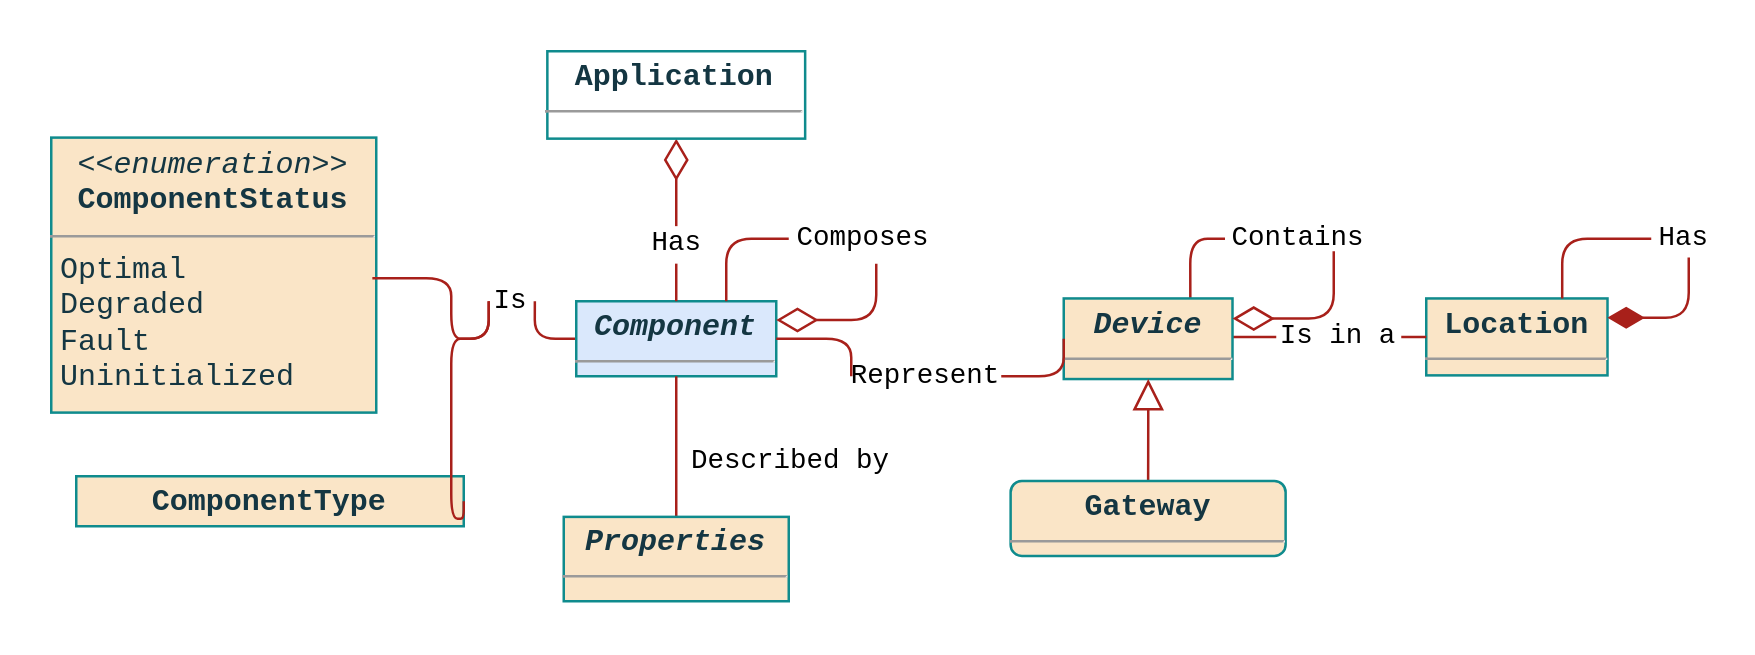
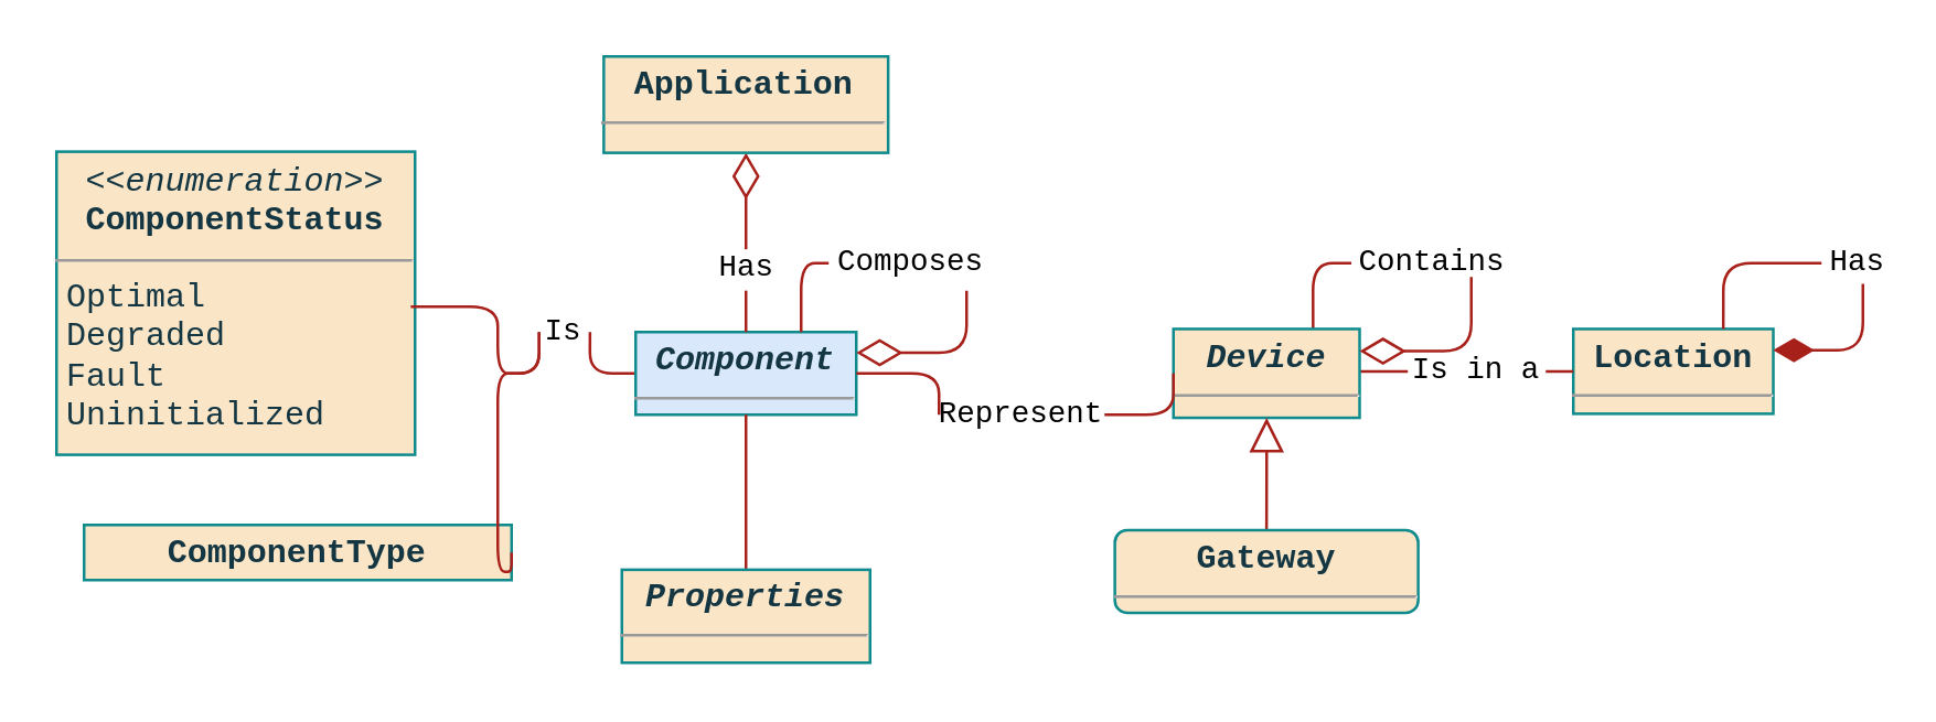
  <mxCell id="0" />
  <mxCell id="1" parent="0" />
  <mxCell id="2" style="edgeStyle=orthogonalEdgeStyle;shape=connector;rounded=1;orthogonalLoop=1;jettySize=auto;html=1;labelBackgroundColor=none;strokeColor=#A8201A;fontFamily=Courier New;fontSize=11;fontColor=default;endArrow=none;endFill=0;endSize=10;" parent="1" source="29" target="5" edge="1"><mxGeometry relative="1" as="geometry"><Array as="points" /></mxGeometry></mxCell>
  <mxCell id="3" style="edgeStyle=orthogonalEdgeStyle;rounded=1;orthogonalLoop=1;jettySize=auto;html=1;endArrow=diamondThin;endFill=0;endSize=14;labelBackgroundColor=none;fontColor=default;strokeColor=#A8201A;fontFamily=Courier New;exitX=0.5;exitY=0;exitDx=0;exitDy=0;" parent="1" source="31" target="9" edge="1"><mxGeometry relative="1" as="geometry"><Array as="points"><mxPoint x="270" y="90" /></Array></mxGeometry></mxCell>
  <mxCell id="4" style="edgeStyle=orthogonalEdgeStyle;shape=connector;rounded=1;orthogonalLoop=1;jettySize=auto;html=1;exitX=0.75;exitY=0;exitDx=0;exitDy=0;entryX=0;entryY=0.5;entryDx=0;entryDy=0;labelBackgroundColor=none;strokeColor=#A8201A;fontFamily=Courier New;fontSize=11;fontColor=default;endArrow=none;endFill=0;endSize=10;" edge="1" parent="1" source="5" target="25"><mxGeometry relative="1" as="geometry"><Array as="points"><mxPoint x="476" y="95" /></Array></mxGeometry></mxCell>
  <mxCell id="5" value="&lt;p style=&quot;margin:0px;margin-top:4px;text-align:center;&quot;&gt;&lt;b&gt;&lt;i&gt;Device&lt;/i&gt;&lt;/b&gt;&lt;/p&gt;&lt;hr size=&quot;1&quot;&gt;&lt;p style=&quot;margin:0px;margin-left:4px;&quot;&gt;&lt;/p&gt;&lt;p style=&quot;margin:0px;margin-left:4px;&quot;&gt;&lt;br&gt;&lt;/p&gt;" style="verticalAlign=top;align=left;overflow=fill;fontSize=12;fontFamily=Courier New;html=1;whiteSpace=wrap;labelBackgroundColor=none;fillColor=#FAE5C7;strokeColor=#0F8B8D;fontColor=#143642;" parent="1" vertex="1"><mxGeometry x="425" y="118.88" width="67.5" height="32.24" as="geometry" /></mxCell>
  <mxCell id="6" style="edgeStyle=orthogonalEdgeStyle;shape=connector;rounded=1;orthogonalLoop=1;jettySize=auto;html=1;exitX=0.5;exitY=0;exitDx=0;exitDy=0;labelBackgroundColor=none;strokeColor=#A8201A;fontFamily=Courier New;fontSize=11;fontColor=default;endArrow=block;endFill=0;endSize=10;" parent="1" source="7" target="5" edge="1"><mxGeometry relative="1" as="geometry" /></mxCell>
  <mxCell id="7" value="&lt;p style=&quot;margin:0px;margin-top:4px;text-align:center;&quot;&gt;&lt;b style=&quot;&quot;&gt;Gateway&lt;/b&gt;&lt;/p&gt;&lt;hr size=&quot;1&quot;&gt;&lt;p style=&quot;margin:0px;margin-left:4px;&quot;&gt;&lt;/p&gt;&lt;p style=&quot;margin:0px;margin-left:4px;&quot;&gt;&lt;br&gt;&lt;/p&gt;" style="verticalAlign=top;align=left;overflow=fill;fontSize=12;fontFamily=Courier New;html=1;whiteSpace=wrap;labelBackgroundColor=none;fillColor=#FAE5C7;strokeColor=#0F8B8D;fontColor=#143642;rounded=1;" parent="1" vertex="1"><mxGeometry x="403.75" y="191.88" width="110" height="30" as="geometry" /></mxCell>
  <mxCell id="8" value="&lt;p style=&quot;margin:0px;margin-top:4px;text-align:center;&quot;&gt;&lt;b&gt;Location&lt;/b&gt;&lt;/p&gt;&lt;hr size=&quot;1&quot;&gt;&lt;p style=&quot;margin:0px;margin-left:4px;&quot;&gt;&lt;br&gt;&lt;/p&gt;" style="verticalAlign=top;align=left;overflow=fill;fontSize=12;fontFamily=Courier New;html=1;whiteSpace=wrap;labelBackgroundColor=none;fillColor=#FAE5C7;strokeColor=#0F8B8D;fontColor=#143642;" parent="1" vertex="1"><mxGeometry x="570" y="118.88" width="72.5" height="30.77" as="geometry" /></mxCell>
- <mxCell id="9" value="&lt;p style=&quot;margin:0px;margin-top:4px;text-align:center;&quot;&gt;&lt;b&gt;Application&lt;/b&gt;&lt;/p&gt;&lt;hr size=&quot;1&quot;&gt;&lt;p style=&quot;margin:0px;margin-left:4px;&quot;&gt;&lt;/p&gt;&lt;p style=&quot;margin:0px;margin-left:4px;&quot;&gt;&lt;br&gt;&lt;/p&gt;" style="verticalAlign=top;align=left;overflow=fill;fontSize=12;fontFamily=Courier New;html=1;whiteSpace=wrap;labelBackgroundColor=none;fillColor=#ffffff;strokeColor=#0F8B8D;fontColor=#143642;" parent="1" vertex="1"><mxGeometry x="218.44" y="20" width="103.12" height="34.96" as="geometry" /></mxCell>
+ <mxCell id="9" value="&lt;p style=&quot;margin:0px;margin-top:4px;text-align:center;&quot;&gt;&lt;b&gt;Application&lt;/b&gt;&lt;/p&gt;&lt;hr size=&quot;1&quot;&gt;&lt;p style=&quot;margin:0px;margin-left:4px;&quot;&gt;&lt;/p&gt;&lt;p style=&quot;margin:0px;margin-left:4px;&quot;&gt;&lt;br&gt;&lt;/p&gt;" style="verticalAlign=top;align=left;overflow=fill;fontSize=12;fontFamily=Courier New;html=1;whiteSpace=wrap;labelBackgroundColor=none;fillColor=#FAE5C7;strokeColor=#0F8B8D;fontColor=#143642;" parent="1" vertex="1"><mxGeometry x="218.44" y="20" width="103.12" height="34.96" as="geometry" /></mxCell>
  <mxCell id="10" style="edgeStyle=orthogonalEdgeStyle;shape=connector;rounded=1;orthogonalLoop=1;jettySize=auto;html=1;exitX=1;exitY=0.5;exitDx=0;exitDy=0;entryX=0;entryY=0.5;entryDx=0;entryDy=0;labelBackgroundColor=none;strokeColor=#A8201A;fontFamily=Courier New;fontSize=11;fontColor=default;endArrow=none;endFill=0;endSize=10;" parent="1" source="23" target="5" edge="1"><mxGeometry relative="1" as="geometry" /></mxCell>
  <mxCell id="11" style="edgeStyle=orthogonalEdgeStyle;shape=connector;rounded=1;orthogonalLoop=1;jettySize=auto;html=1;exitX=0;exitY=0.5;exitDx=0;exitDy=0;entryX=1;entryY=0.5;entryDx=0;entryDy=0;labelBackgroundColor=none;strokeColor=#A8201A;fontFamily=Courier New;fontSize=11;fontColor=default;endArrow=none;endFill=0;endSize=10;" edge="1" parent="1" source="12" target="34"><mxGeometry relative="1" as="geometry" /></mxCell>
  <mxCell id="12" value="&lt;p style=&quot;margin:0px;margin-top:4px;text-align:center;&quot;&gt;&lt;b style=&quot;background-color: initial;&quot;&gt;&lt;i&gt;Component&lt;/i&gt;&lt;/b&gt;&lt;br&gt;&lt;/p&gt;&lt;hr size=&quot;1&quot;&gt;&lt;p style=&quot;margin:0px;margin-left:4px;&quot;&gt;&lt;br&gt;&lt;/p&gt;" style="verticalAlign=top;align=left;overflow=fill;fontSize=12;fontFamily=Courier New;html=1;whiteSpace=wrap;labelBackgroundColor=none;fillColor=#dae8fc;strokeColor=#0F8B8D;fontColor=#143642;" parent="1" vertex="1"><mxGeometry x="230" y="120" width="80" height="30" as="geometry" /></mxCell>
  <mxCell id="13" style="edgeStyle=orthogonalEdgeStyle;shape=connector;rounded=1;orthogonalLoop=1;jettySize=auto;html=1;labelBackgroundColor=default;strokeColor=#A8201A;fontFamily=Courier New;fontSize=11;fontColor=#143642;endArrow=diamondThin;endFill=1;fillColor=#FAE5C7;endSize=12;entryX=1;entryY=0.25;entryDx=0;entryDy=0;exitX=0.75;exitY=1;exitDx=0;exitDy=0;" parent="1" source="27" target="8" edge="1"><mxGeometry relative="1" as="geometry"><Array as="points"><mxPoint x="675" y="127" /></Array><mxPoint x="710" y="109.54" as="sourcePoint" /><mxPoint x="670" y="139.54" as="targetPoint" /></mxGeometry></mxCell>
  <mxCell id="14" style="edgeStyle=orthogonalEdgeStyle;shape=connector;rounded=1;orthogonalLoop=1;jettySize=auto;html=1;exitX=0.5;exitY=0;exitDx=0;exitDy=0;entryX=0.5;entryY=1;entryDx=0;entryDy=0;labelBackgroundColor=none;strokeColor=#A8201A;fontFamily=Courier New;fontSize=11;fontColor=default;endArrow=none;endFill=0;endSize=10;" parent="1" source="15" target="12" edge="1"><mxGeometry relative="1" as="geometry" /></mxCell>
  <mxCell id="15" value="&lt;p style=&quot;margin:0px;margin-top:4px;text-align:center;&quot;&gt;&lt;b style=&quot;background-color: initial;&quot;&gt;&lt;i&gt;Properties&lt;/i&gt;&lt;/b&gt;&lt;br&gt;&lt;/p&gt;&lt;hr size=&quot;1&quot;&gt;&lt;p style=&quot;margin:0px;margin-left:4px;&quot;&gt;&lt;br&gt;&lt;/p&gt;" style="verticalAlign=top;align=left;overflow=fill;fontSize=12;fontFamily=Courier New;html=1;whiteSpace=wrap;labelBackgroundColor=none;fillColor=#FAE5C7;strokeColor=#0F8B8D;fontColor=#143642;" parent="1" vertex="1"><mxGeometry x="225" y="206.25" width="90" height="33.75" as="geometry" /></mxCell>
- <mxCell id="16" value="Described by" style="text;html=1;strokeColor=none;fillColor=none;align=center;verticalAlign=middle;whiteSpace=wrap;rounded=0;fontSize=11;fontFamily=Courier New;fontColor=default;" parent="1" vertex="1"><mxGeometry x="260" y="174" width="112" height="19.93" as="geometry" /></mxCell>
  <mxCell id="17" value="&lt;p style=&quot;margin:0px;margin-top:4px;text-align:center;&quot;&gt;&lt;i&gt;&amp;lt;&amp;lt;enumeration&amp;gt;&amp;gt;&lt;/i&gt;&lt;br&gt;&lt;b&gt;ComponentStatus&lt;/b&gt;&lt;/p&gt;&lt;hr size=&quot;1&quot;&gt;&lt;p style=&quot;margin:0px;margin-left:4px;&quot;&gt;Optimal&lt;/p&gt;&lt;p style=&quot;margin:0px;margin-left:4px;&quot;&gt;Degraded&lt;br&gt;&lt;/p&gt;&lt;p style=&quot;margin:0px;margin-left:4px;&quot;&gt;Fault&lt;/p&gt;&lt;p style=&quot;margin:0px;margin-left:4px;&quot;&gt;Uninitialized&lt;/p&gt;" style="verticalAlign=top;align=left;overflow=fill;fontSize=12;fontFamily=Courier New;html=1;whiteSpace=wrap;strokeColor=#0F8B8D;fontColor=#143642;fillColor=#FAE5C7;" parent="1" vertex="1"><mxGeometry x="20" y="54.54" width="130" height="110" as="geometry" /></mxCell>
  <mxCell id="18" value="&lt;p style=&quot;margin:0px;margin-top:4px;text-align:center;&quot;&gt;&lt;b&gt;ComponentType&lt;/b&gt;&lt;/p&gt;&lt;hr size=&quot;1&quot;&gt;&lt;p style=&quot;margin:0px;margin-left:4px;&quot;&gt;&lt;br&gt;&lt;/p&gt;" style="verticalAlign=top;align=left;overflow=fill;fontSize=12;fontFamily=Courier New;html=1;whiteSpace=wrap;strokeColor=#0F8B8D;fontColor=#143642;fillColor=#FAE5C7;" vertex="1" parent="1"><mxGeometry x="30" y="190" width="155" height="20" as="geometry" /></mxCell>
  <mxCell id="19" value="" style="edgeStyle=orthogonalEdgeStyle;shape=connector;rounded=1;orthogonalLoop=1;jettySize=auto;html=1;exitX=0.75;exitY=0;exitDx=0;exitDy=0;labelBackgroundColor=none;strokeColor=#A8201A;fontFamily=Courier New;fontSize=11;fontColor=default;endArrow=none;endFill=0;endSize=14;entryX=0;entryY=0.5;entryDx=0;entryDy=0;" edge="1" parent="1" source="12" target="21"><mxGeometry x="0.124" y="143" relative="1" as="geometry"><Array as="points"><mxPoint x="290" y="95" /></Array><mxPoint x="-13" y="-60" as="offset" /><mxPoint x="290" y="120" as="sourcePoint" /><mxPoint x="310" y="128" as="targetPoint" /></mxGeometry></mxCell>
  <mxCell id="20" style="edgeStyle=orthogonalEdgeStyle;shape=connector;rounded=1;orthogonalLoop=1;jettySize=auto;html=1;entryX=1;entryY=0.25;entryDx=0;entryDy=0;labelBackgroundColor=none;strokeColor=#A8201A;fontFamily=Courier New;fontSize=11;fontColor=default;endArrow=diamondThin;endFill=0;endSize=14;" edge="1" parent="1" source="21" target="12"><mxGeometry relative="1" as="geometry"><Array as="points"><mxPoint x="350" y="128" /></Array></mxGeometry></mxCell>
- <mxCell id="21" value="Composes" style="text;html=1;strokeColor=none;fillColor=none;align=center;verticalAlign=middle;whiteSpace=wrap;rounded=0;fontSize=11;fontFamily=Courier New;fontColor=default;" parent="1" vertex="1"><mxGeometry x="315" y="84.96" width="60" height="20.04" as="geometry" /></mxCell>
+ <mxCell id="21" value="Composes" style="text;html=1;strokeColor=none;fillColor=none;align=center;verticalAlign=middle;whiteSpace=wrap;rounded=0;fontSize=11;fontFamily=Courier New;fontColor=default;" parent="1" vertex="1"><mxGeometry x="300" y="84.96" width="60" height="20.04" as="geometry" /></mxCell>
  <mxCell id="22" value="" style="edgeStyle=orthogonalEdgeStyle;shape=connector;rounded=1;orthogonalLoop=1;jettySize=auto;html=1;exitX=1;exitY=0.5;exitDx=0;exitDy=0;entryX=0;entryY=0.5;entryDx=0;entryDy=0;labelBackgroundColor=none;strokeColor=#A8201A;fontFamily=Courier New;fontSize=11;fontColor=default;endArrow=none;endFill=0;endSize=10;" edge="1" parent="1" source="12" target="23"><mxGeometry relative="1" as="geometry"><mxPoint x="310" y="135" as="sourcePoint" /><mxPoint x="425" y="135" as="targetPoint" /></mxGeometry></mxCell>
  <mxCell id="23" value="Represent" style="text;html=1;strokeColor=none;fillColor=none;align=center;verticalAlign=middle;whiteSpace=wrap;rounded=0;fontSize=11;fontFamily=Courier New;fontColor=default;" parent="1" vertex="1"><mxGeometry x="340" y="135" width="60" height="30" as="geometry" /></mxCell>
  <mxCell id="24" style="edgeStyle=orthogonalEdgeStyle;shape=connector;rounded=1;orthogonalLoop=1;jettySize=auto;html=1;exitX=0.75;exitY=1;exitDx=0;exitDy=0;entryX=1;entryY=0.25;entryDx=0;entryDy=0;labelBackgroundColor=none;strokeColor=#A8201A;fontFamily=Courier New;fontSize=11;fontColor=default;endArrow=diamondThin;endFill=0;endSize=14;" edge="1" parent="1" source="25" target="5"><mxGeometry relative="1" as="geometry"><Array as="points"><mxPoint x="533" y="127" /></Array></mxGeometry></mxCell>
  <mxCell id="25" value="Contains" style="text;html=1;strokeColor=none;fillColor=none;align=center;verticalAlign=middle;whiteSpace=wrap;rounded=0;fontSize=11;fontFamily=Courier New;fontColor=default;" parent="1" vertex="1"><mxGeometry x="489.5" y="89.96" width="58" height="10.04" as="geometry" /></mxCell>
  <mxCell id="26" value="" style="edgeStyle=orthogonalEdgeStyle;shape=connector;rounded=1;orthogonalLoop=1;jettySize=auto;html=1;exitX=0.75;exitY=0;exitDx=0;exitDy=0;entryX=0;entryY=0.5;entryDx=0;entryDy=0;labelBackgroundColor=default;strokeColor=#A8201A;fontFamily=Courier New;fontSize=11;fontColor=#143642;endArrow=none;endFill=0;fillColor=#FAE5C7;endSize=12;" edge="1" parent="1" source="8" target="27"><mxGeometry relative="1" as="geometry"><Array as="points"><mxPoint x="624" y="95" /></Array><mxPoint x="662" y="99" as="sourcePoint" /><mxPoint x="680" y="107" as="targetPoint" /></mxGeometry></mxCell>
  <mxCell id="27" value="&amp;nbsp;Has" style="text;html=1;strokeColor=none;fillColor=none;align=center;verticalAlign=middle;whiteSpace=wrap;rounded=0;fontSize=11;fontFamily=Courier New;fontColor=default;" parent="1" vertex="1"><mxGeometry x="660" y="87.5" width="20" height="14.96" as="geometry" /></mxCell>
  <mxCell id="28" style="edgeStyle=orthogonalEdgeStyle;shape=connector;rounded=1;orthogonalLoop=1;jettySize=auto;html=1;exitX=1;exitY=0.5;exitDx=0;exitDy=0;entryX=0;entryY=0.5;entryDx=0;entryDy=0;labelBackgroundColor=none;strokeColor=#A8201A;fontFamily=Courier New;fontSize=11;fontColor=default;endArrow=none;endFill=0;endSize=10;" edge="1" parent="1" source="29" target="8"><mxGeometry relative="1" as="geometry" /></mxCell>
  <mxCell id="29" value="Is in a" style="text;html=1;strokeColor=none;fillColor=none;align=center;verticalAlign=middle;whiteSpace=wrap;rounded=0;fontSize=11;fontFamily=Courier New;fontColor=default;" parent="1" vertex="1"><mxGeometry x="510" y="124.27" width="50" height="20" as="geometry" /></mxCell>
  <mxCell id="30" value="" style="edgeStyle=orthogonalEdgeStyle;rounded=1;orthogonalLoop=1;jettySize=auto;html=1;endArrow=none;endFill=0;endSize=14;labelBackgroundColor=none;fontColor=default;strokeColor=#A8201A;fontFamily=Courier New;exitX=0.5;exitY=0;exitDx=0;exitDy=0;" edge="1" parent="1" source="12" target="31"><mxGeometry relative="1" as="geometry"><Array as="points"><mxPoint x="270" y="90" /></Array><mxPoint x="270" y="120" as="sourcePoint" /><mxPoint x="270" y="55" as="targetPoint" /></mxGeometry></mxCell>
  <mxCell id="31" value="Has" style="text;html=1;strokeColor=none;fillColor=none;align=center;verticalAlign=middle;whiteSpace=wrap;rounded=0;fontSize=11;fontFamily=Courier New;fontColor=default;" parent="1" vertex="1"><mxGeometry x="252.5" y="89.96" width="35" height="15" as="geometry" /></mxCell>
  <mxCell id="32" style="edgeStyle=orthogonalEdgeStyle;shape=connector;rounded=1;orthogonalLoop=1;jettySize=auto;html=1;exitX=0;exitY=0.5;exitDx=0;exitDy=0;entryX=0.988;entryY=0.511;entryDx=0;entryDy=0;entryPerimeter=0;labelBackgroundColor=none;strokeColor=#A8201A;fontFamily=Courier New;fontSize=11;fontColor=default;endArrow=none;endFill=0;endSize=10;" edge="1" parent="1" source="34" target="17"><mxGeometry relative="1" as="geometry"><Array as="points"><mxPoint x="180" y="135" /><mxPoint x="180" y="111" /></Array></mxGeometry></mxCell>
  <mxCell id="33" style="edgeStyle=orthogonalEdgeStyle;shape=connector;rounded=1;orthogonalLoop=1;jettySize=auto;html=1;exitX=0;exitY=0.5;exitDx=0;exitDy=0;entryX=1;entryY=0.5;entryDx=0;entryDy=0;labelBackgroundColor=none;strokeColor=#A8201A;fontFamily=Courier New;fontSize=11;fontColor=default;endArrow=none;endFill=0;endSize=10;" edge="1" parent="1" source="34" target="18"><mxGeometry relative="1" as="geometry"><Array as="points"><mxPoint x="180" y="135" /><mxPoint x="180" y="207" /></Array></mxGeometry></mxCell>
  <mxCell id="34" value="Is" style="text;html=1;strokeColor=none;fillColor=none;align=center;verticalAlign=middle;whiteSpace=wrap;rounded=0;fontSize=11;fontFamily=Courier New;fontColor=default;" parent="1" vertex="1"><mxGeometry x="195" y="105" width="18.44" height="30" as="geometry" /></mxCell>
